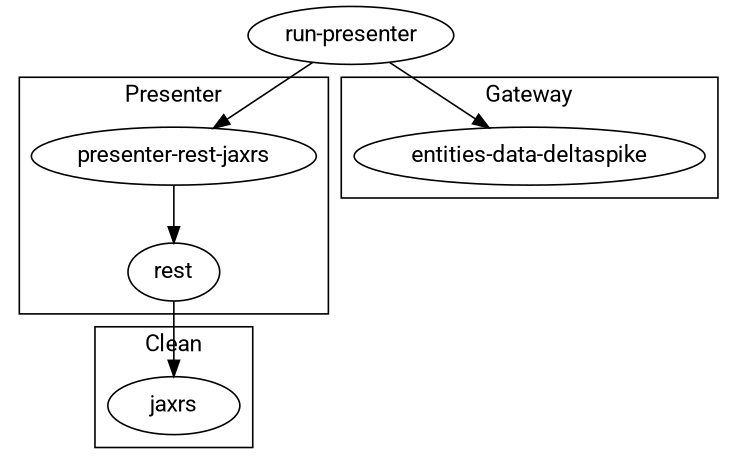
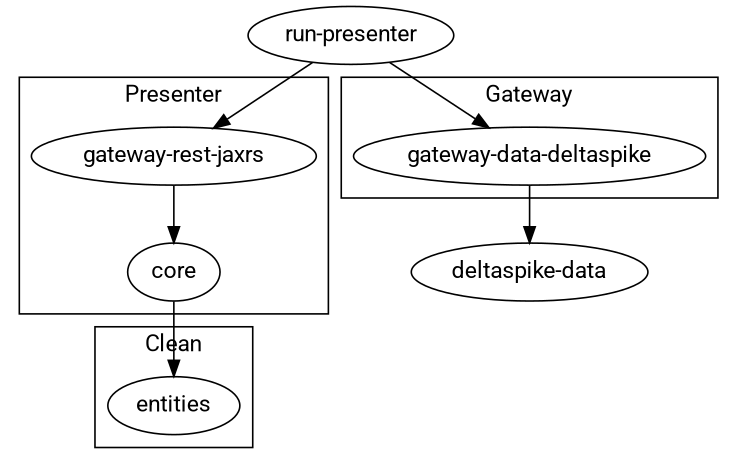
  digraph {
    fontname=Roboto
    node [fontname=Roboto]
    edge [fontname=Roboto]
-   "presenter-rest-jaxrs"
-   core [label=rest]
-   entities [label=jaxrs]
-   "gateway-data-deltaspike" [label="entities-data-deltaspike"]
+   "presenter-rest-jaxrs" [label="gateway-rest-jaxrs"]
+   core
+   entities
+   "gateway-data-deltaspike"
+   "deltaspike-data"
    n6 [label="run-presenter"]
    subgraph cluster_1 {
      label=Presenter
      "presenter-rest-jaxrs"
      core
    }
    subgraph cluster_2 {
      label=Clean
      entities
    }
    subgraph cluster_3 {
      label=Gateway
      "gateway-data-deltaspike"
    }
    "presenter-rest-jaxrs" -> core
    core -> entities
+   "gateway-data-deltaspike" -> "deltaspike-data"
    n6 -> "presenter-rest-jaxrs"
    n6 -> "gateway-data-deltaspike"
  }
